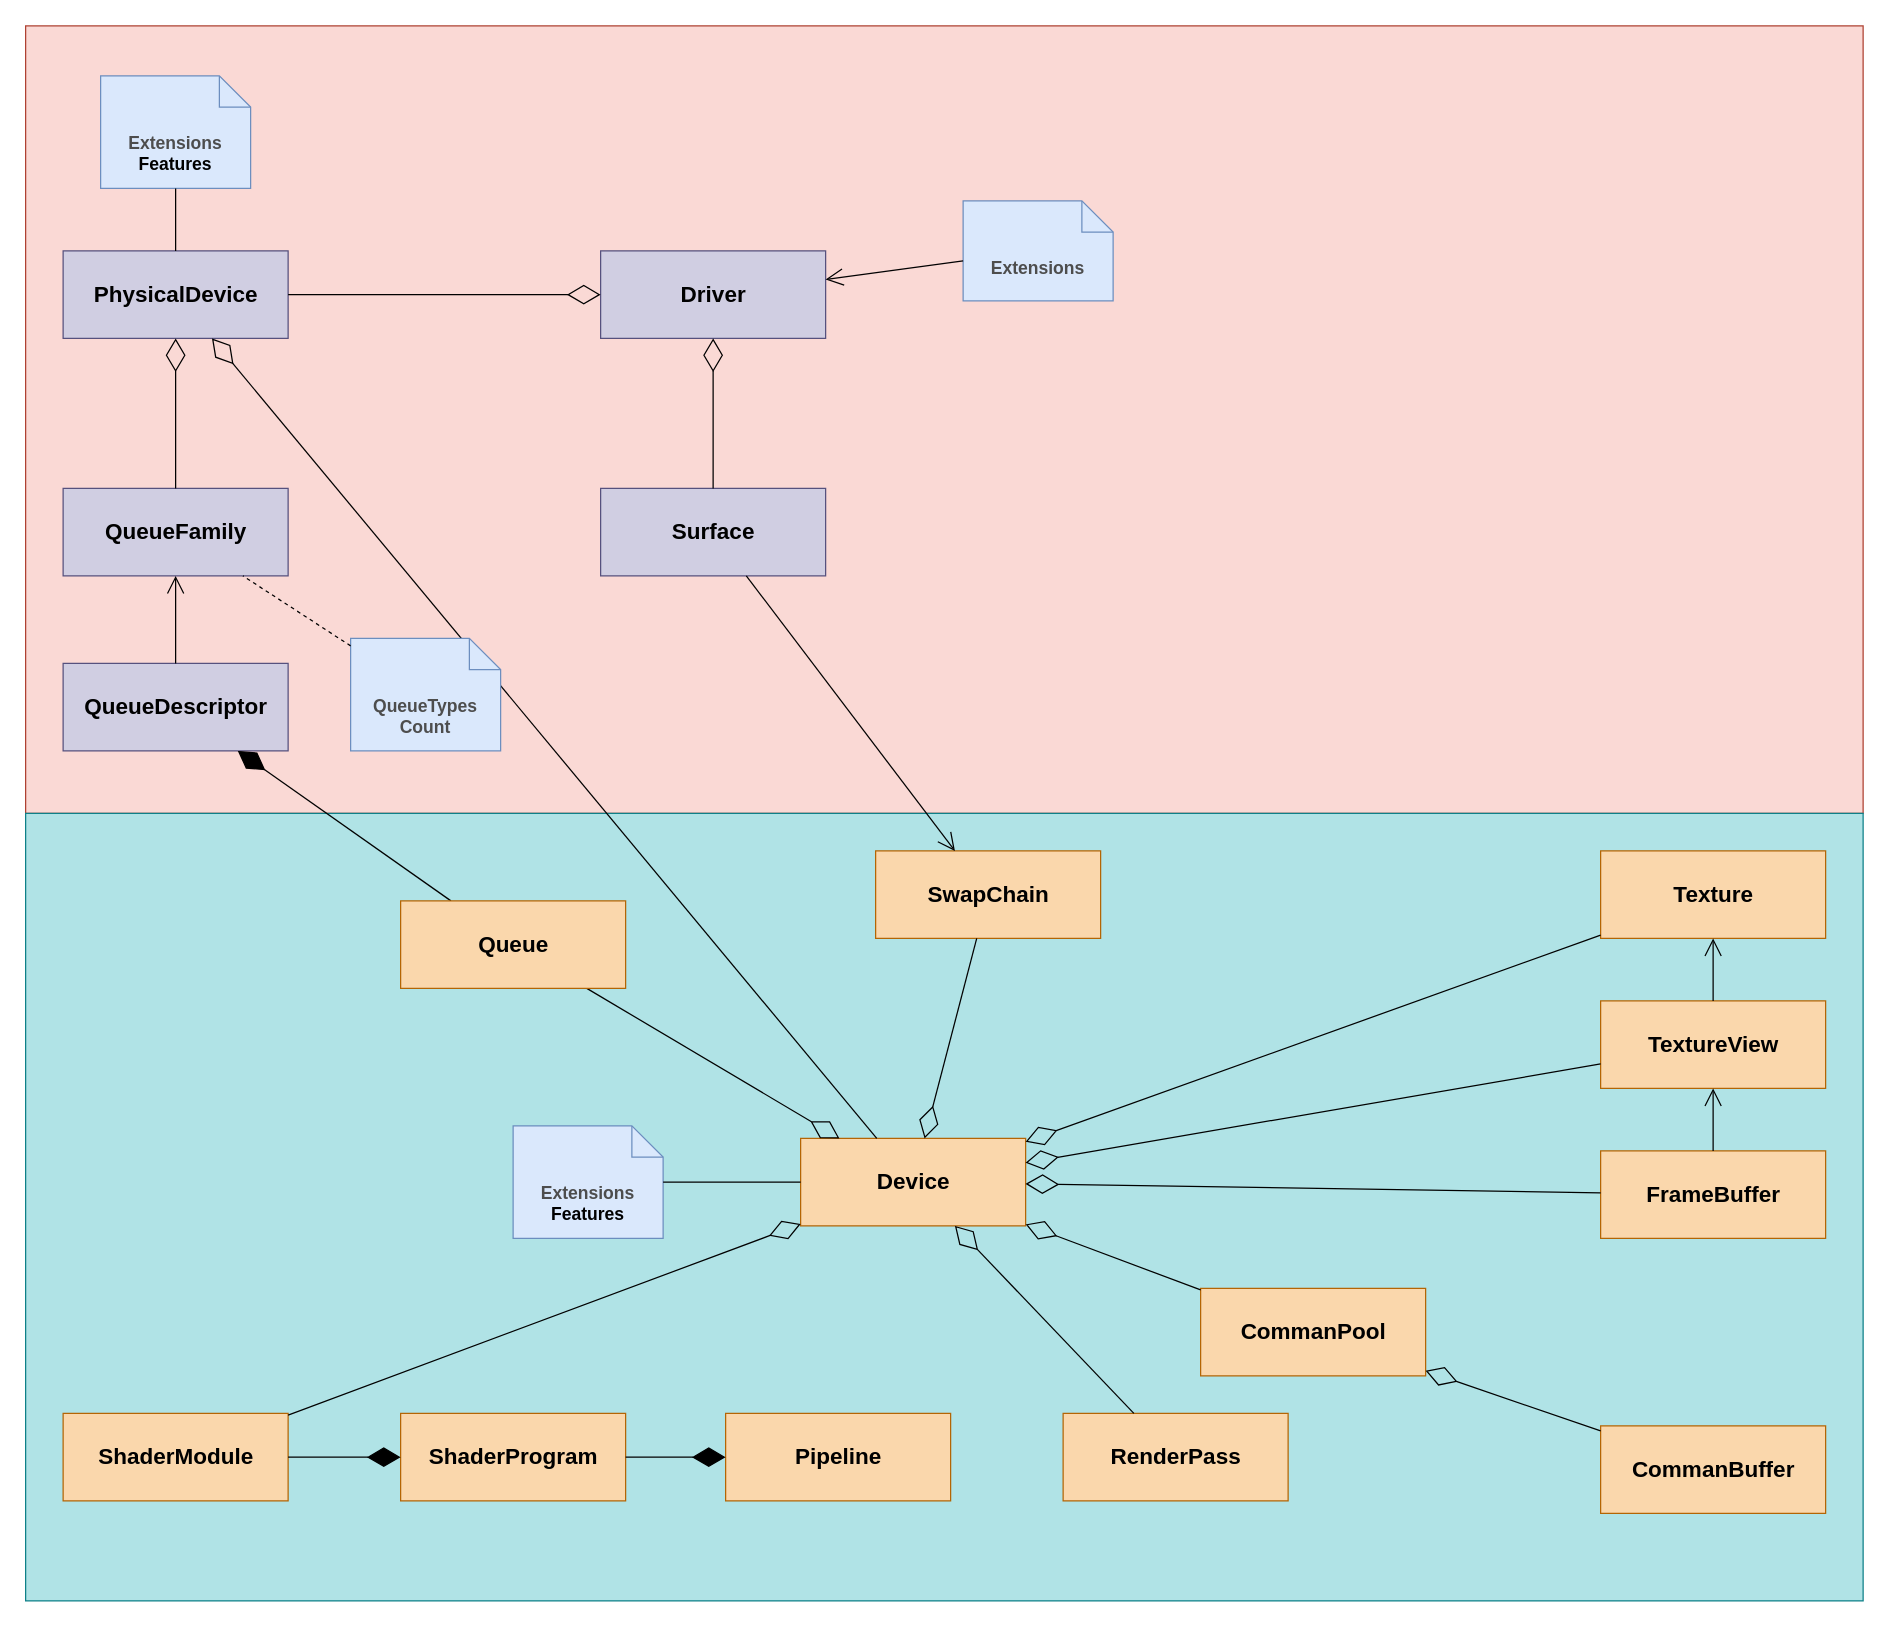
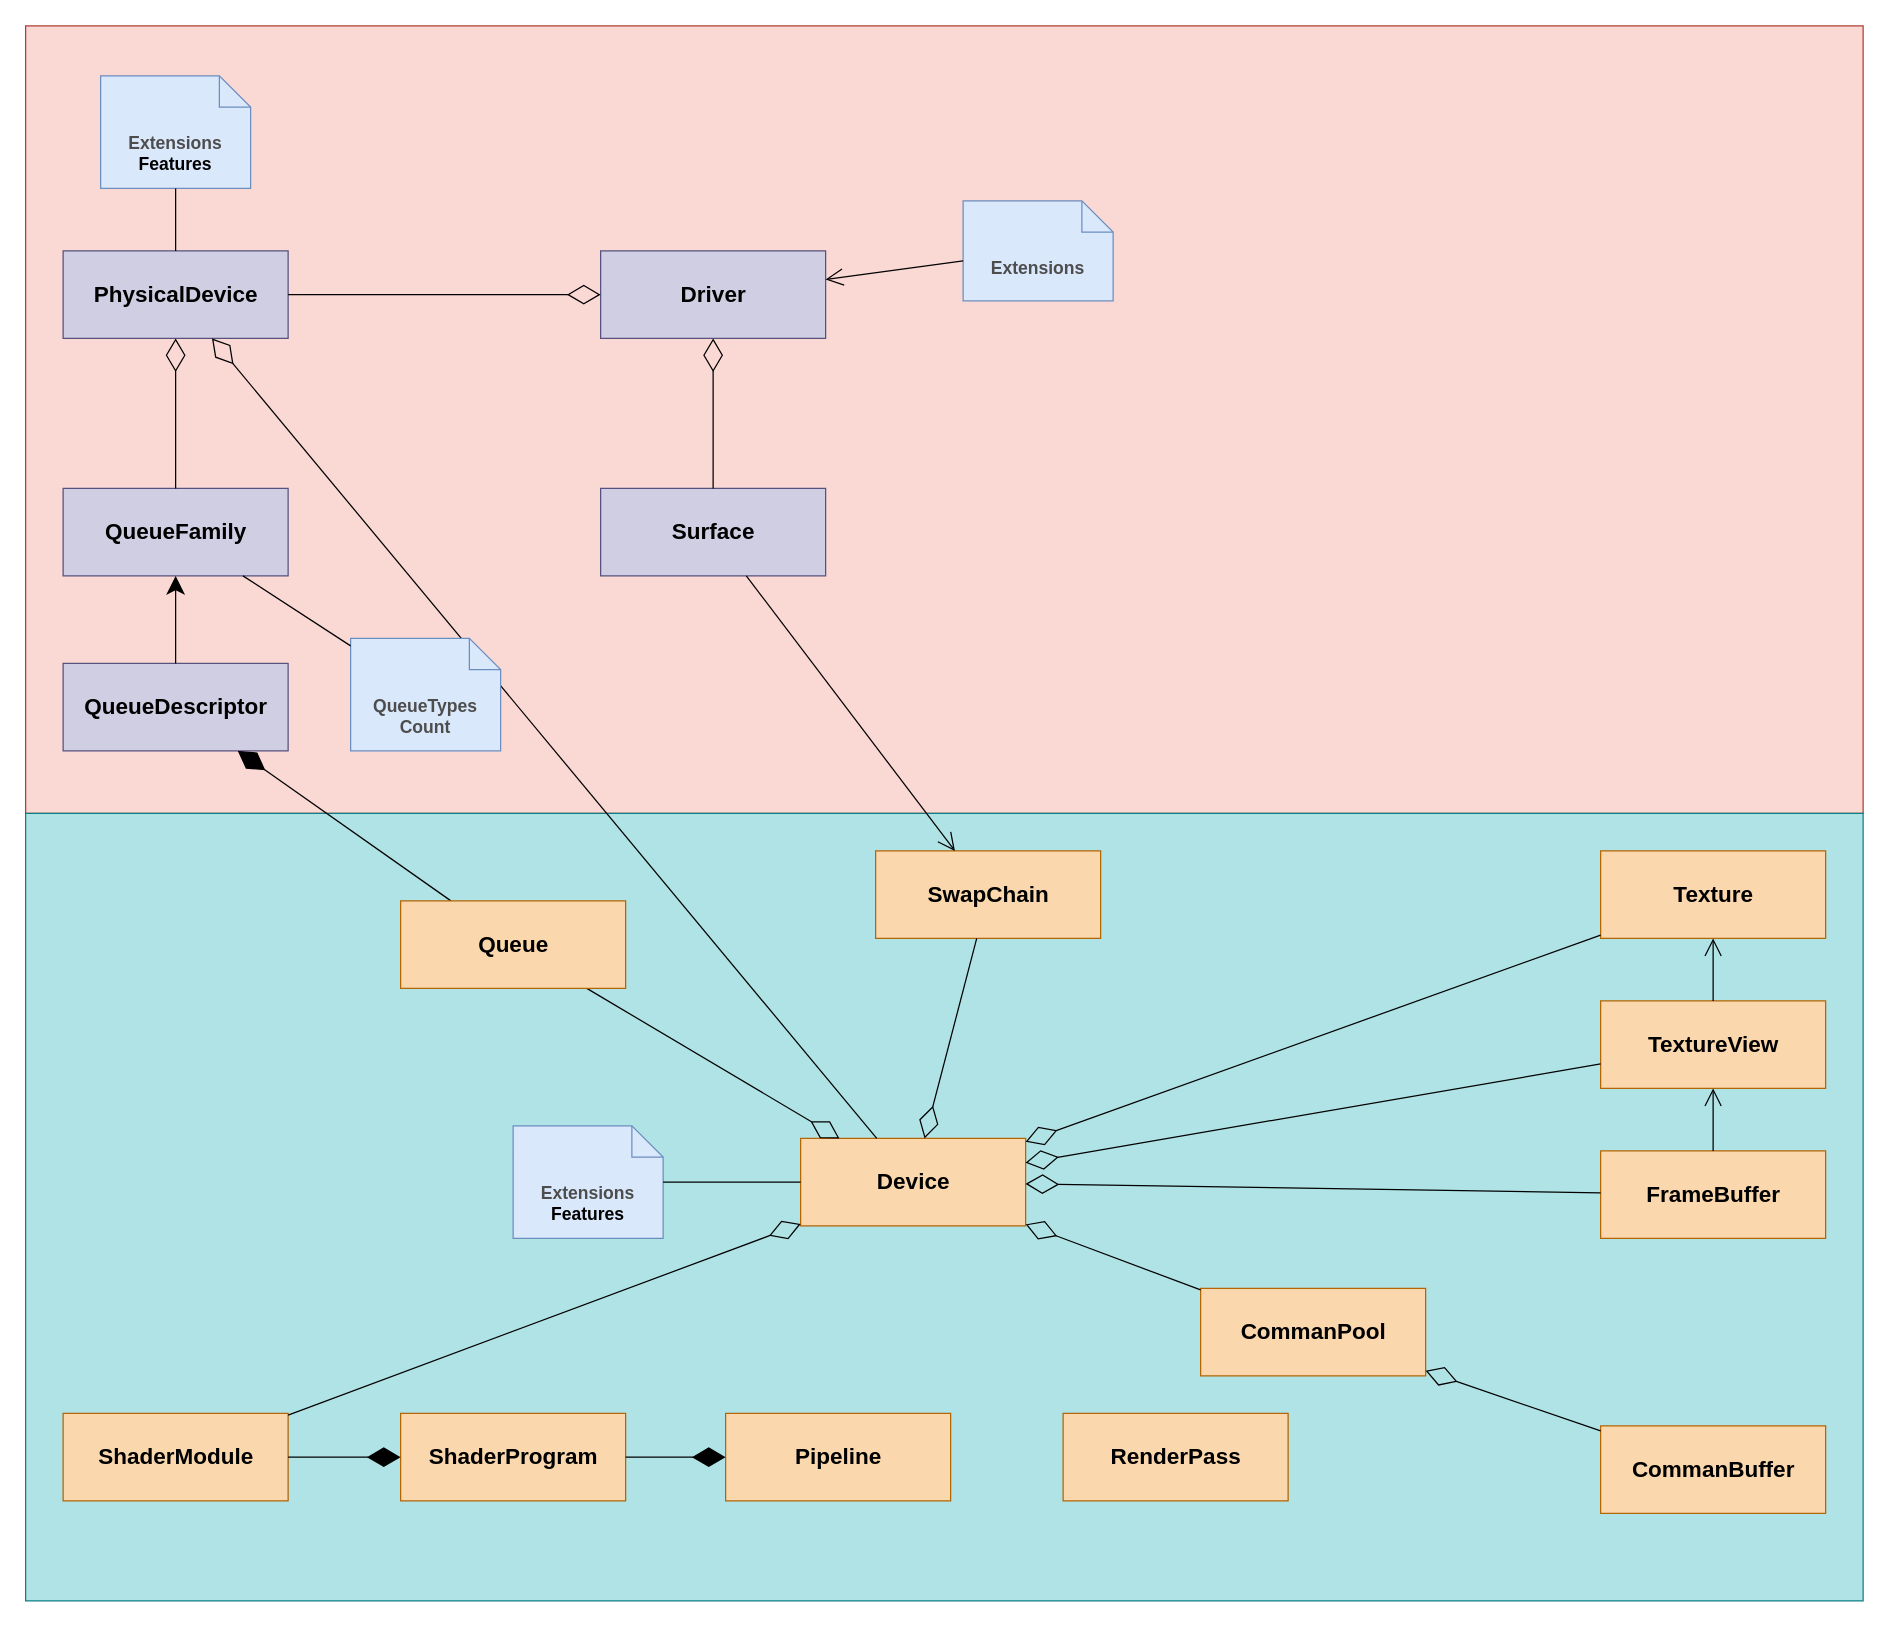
  <mxCell id="0" />
  <mxCell id="1" parent="0" />
  <mxCell id="2" value="" style="verticalLabelPosition=bottom;verticalAlign=top;html=1;shape=mxgraph.basic.rect;fillColor2=none;strokeWidth=1;size=20;indent=5;fillColor=#fad9d5;strokeColor=#ae4132;" vertex="1" parent="1"><mxGeometry x="20" y="20" width="1470" height="630" as="geometry" /></mxCell>
  <mxCell id="3" value="" style="verticalLabelPosition=bottom;verticalAlign=top;html=1;shape=mxgraph.basic.rect;fillColor2=none;strokeWidth=1;size=20;indent=5;fillColor=#b0e3e6;strokeColor=#0e8088;" vertex="1" parent="1"><mxGeometry x="20" y="650" width="1470" height="630" as="geometry" /></mxCell>
  <mxCell id="4" value="&lt;h2&gt;PhysicalDevice&lt;/h2&gt;" style="html=1;fillColor=#d0cee2;strokeColor=#56517e;" vertex="1" parent="1"><mxGeometry x="50" y="200" width="180" height="70" as="geometry" /></mxCell>
  <mxCell id="5" value="&lt;h2&gt;Driver&lt;/h2&gt;" style="html=1;fillColor=#d0cee2;strokeColor=#56517e;" vertex="1" parent="1"><mxGeometry x="480" y="200" width="180" height="70" as="geometry" /></mxCell>
  <mxCell id="6" value="&lt;h2&gt;Surface&lt;/h2&gt;" style="html=1;fillColor=#d0cee2;strokeColor=#56517e;" vertex="1" parent="1"><mxGeometry x="480" y="390" width="180" height="70" as="geometry" /></mxCell>
  <mxCell id="7" value="&lt;h2&gt;Device&lt;/h2&gt;" style="html=1;fillColor=#fad7ac;strokeColor=#b46504;" vertex="1" parent="1"><mxGeometry x="640" y="910" width="180" height="70" as="geometry" /></mxCell>
  <mxCell id="8" value="&lt;h2&gt;QueueFamily&lt;/h2&gt;" style="html=1;fillColor=#d0cee2;strokeColor=#56517e;" vertex="1" parent="1"><mxGeometry x="50" y="390" width="180" height="70" as="geometry" /></mxCell>
  <mxCell id="9" value="&lt;h2&gt;SwapChain&lt;/h2&gt;" style="html=1;fillColor=#fad7ac;strokeColor=#b46504;" vertex="1" parent="1"><mxGeometry x="700" y="680" width="180" height="70" as="geometry" /></mxCell>
  <mxCell id="10" value="&lt;h2&gt;FrameBuffer&lt;/h2&gt;" style="html=1;fillColor=#fad7ac;strokeColor=#b46504;" vertex="1" parent="1"><mxGeometry x="1280" y="920" width="180" height="70" as="geometry" /></mxCell>
  <mxCell id="11" value="&lt;h2&gt;Texture&lt;/h2&gt;" style="html=1;fillColor=#fad7ac;strokeColor=#b46504;" vertex="1" parent="1"><mxGeometry x="1280" y="680" width="180" height="70" as="geometry" /></mxCell>
  <mxCell id="12" value="&lt;h2&gt;TextureView&lt;/h2&gt;" style="html=1;fillColor=#fad7ac;strokeColor=#b46504;" vertex="1" parent="1"><mxGeometry x="1280" y="800" width="180" height="70" as="geometry" /></mxCell>
  <mxCell id="13" value="&lt;h2&gt;CommanPool&lt;/h2&gt;" style="html=1;fillColor=#fad7ac;strokeColor=#b46504;" vertex="1" parent="1"><mxGeometry x="960" y="1030" width="180" height="70" as="geometry" /></mxCell>
  <mxCell id="14" value="&lt;h2&gt;CommanBuffer&lt;/h2&gt;" style="html=1;fillColor=#fad7ac;strokeColor=#b46504;" vertex="1" parent="1"><mxGeometry x="1280" y="1140" width="180" height="70" as="geometry" /></mxCell>
  <mxCell id="15" value="&lt;h2&gt;ShaderProgram&lt;/h2&gt;" style="html=1;fillColor=#fad7ac;strokeColor=#b46504;" vertex="1" parent="1"><mxGeometry x="320" y="1130" width="180" height="70" as="geometry" /></mxCell>
  <mxCell id="16" value="&lt;h2&gt;ShaderModule&lt;/h2&gt;" style="html=1;fillColor=#fad7ac;strokeColor=#b46504;" vertex="1" parent="1"><mxGeometry x="50" y="1130" width="180" height="70" as="geometry" /></mxCell>
  <mxCell id="17" value="&lt;h2&gt;Pipeline&lt;/h2&gt;" style="html=1;fillColor=#fad7ac;strokeColor=#b46504;" vertex="1" parent="1"><mxGeometry x="580" y="1130" width="180" height="70" as="geometry" /></mxCell>
  <mxCell id="18" value="&lt;h2&gt;RenderPass&lt;/h2&gt;" style="html=1;fillColor=#fad7ac;strokeColor=#b46504;" vertex="1" parent="1"><mxGeometry x="850" y="1130" width="180" height="70" as="geometry" /></mxCell>
  <mxCell id="19" value="&lt;h3&gt;&lt;font color=&quot;#4d4d4d&quot;&gt;Extensions&lt;/font&gt;&lt;/h3&gt;" style="shape=note2;boundedLbl=1;whiteSpace=wrap;html=1;size=25;verticalAlign=top;align=center;fillColor=#dae8fc;strokeColor=#6c8ebf;" vertex="1" parent="1"><mxGeometry x="770" y="160" width="120" height="80" as="geometry" /></mxCell>
  <mxCell id="20" value="" style="endArrow=open;endFill=0;endSize=12;html=1;" edge="1" parent="1" source="19" target="5"><mxGeometry width="160" relative="1" as="geometry"><mxPoint x="910" y="240" as="sourcePoint" /><mxPoint x="520" y="120" as="targetPoint" /></mxGeometry></mxCell>
  <mxCell id="21" value="&lt;h3&gt;&lt;font color=&quot;#4d4d4d&quot;&gt;Extensions&lt;br&gt;&lt;/font&gt;Features&lt;/h3&gt;" style="shape=note2;boundedLbl=1;whiteSpace=wrap;html=1;size=25;verticalAlign=top;align=center;fillColor=#dae8fc;strokeColor=#6c8ebf;" vertex="1" parent="1"><mxGeometry x="80" y="60" width="120" height="90" as="geometry" /></mxCell>
  <mxCell id="22" value="" style="endArrow=none;endFill=0;endSize=12;html=1;" edge="1" parent="1" source="21" target="4"><mxGeometry width="160" relative="1" as="geometry"><mxPoint x="460" y="250" as="sourcePoint" /><mxPoint x="50" y="201.429" as="targetPoint" /></mxGeometry></mxCell>
  <mxCell id="23" value="" style="endArrow=diamondThin;endFill=0;endSize=24;html=1;" edge="1" parent="1" source="4" target="5"><mxGeometry width="160" relative="1" as="geometry"><mxPoint x="380" y="210" as="sourcePoint" /><mxPoint x="420" y="110" as="targetPoint" /></mxGeometry></mxCell>
  <mxCell id="24" value="" style="endArrow=diamondThin;endFill=0;endSize=24;html=1;" edge="1" parent="1" source="7" target="4"><mxGeometry width="160" relative="1" as="geometry"><mxPoint x="330" y="245" as="sourcePoint" /><mxPoint x="490" y="245" as="targetPoint" /></mxGeometry></mxCell>
  <mxCell id="25" value="" style="endArrow=diamondThin;endFill=0;endSize=24;html=1;" edge="1" parent="1" source="8" target="4"><mxGeometry width="160" relative="1" as="geometry"><mxPoint x="240" y="245" as="sourcePoint" /><mxPoint x="400" y="245" as="targetPoint" /></mxGeometry></mxCell>
  <mxCell id="26" value="&lt;h3&gt;&lt;font color=&quot;#4d4d4d&quot;&gt;QueueTypes&lt;br&gt;Count&lt;/font&gt;&lt;/h3&gt;" style="shape=note2;boundedLbl=1;whiteSpace=wrap;html=1;size=25;verticalAlign=top;align=center;fillColor=#dae8fc;strokeColor=#6c8ebf;" vertex="1" parent="1"><mxGeometry x="280" y="510" width="120" height="90" as="geometry" /></mxCell>
  <mxCell id="27" value="&lt;h3&gt;&lt;font color=&quot;#4d4d4d&quot;&gt;Extensions&lt;br&gt;&lt;/font&gt;Features&lt;/h3&gt;" style="shape=note2;boundedLbl=1;whiteSpace=wrap;html=1;size=25;verticalAlign=top;align=center;fillColor=#dae8fc;strokeColor=#6c8ebf;" vertex="1" parent="1"><mxGeometry x="410" y="900" width="120" height="90" as="geometry" /></mxCell>
  <mxCell id="28" value="&lt;h2&gt;QueueDescriptor&lt;/h2&gt;" style="html=1;fillColor=#d0cee2;strokeColor=#56517e;" vertex="1" parent="1"><mxGeometry x="50" y="530" width="180" height="70" as="geometry" /></mxCell>
- <mxCell id="29" value="" style="endArrow=open;endFill=1;endSize=12;html=1;" edge="1" parent="1" source="28" target="8"><mxGeometry width="160" relative="1" as="geometry"><mxPoint x="300" y="480" as="sourcePoint" /><mxPoint x="460" y="480" as="targetPoint" /></mxGeometry></mxCell>
- <mxCell id="30" value="" style="endArrow=none;endFill=0;endSize=12;html=1;dashed=1;" edge="1" parent="1" source="26" target="8"><mxGeometry width="160" relative="1" as="geometry"><mxPoint x="0" y="202.143" as="sourcePoint" /><mxPoint x="60" y="219.286" as="targetPoint" /></mxGeometry></mxCell>
+ <mxCell id="29" value="" style="endArrow=classic;endFill=1;endSize=12;html=1;" edge="1" parent="1" source="28" target="8"><mxGeometry width="160" relative="1" as="geometry"><mxPoint x="300" y="480" as="sourcePoint" /><mxPoint x="460" y="480" as="targetPoint" /></mxGeometry></mxCell>
+ <mxCell id="30" value="" style="endArrow=none;endFill=0;endSize=12;html=1;" edge="1" parent="1" source="26" target="8"><mxGeometry width="160" relative="1" as="geometry"><mxPoint x="0" y="202.143" as="sourcePoint" /><mxPoint x="60" y="219.286" as="targetPoint" /></mxGeometry></mxCell>
  <mxCell id="31" value="" style="endArrow=none;endFill=0;endSize=12;html=1;" edge="1" parent="1" source="7" target="27"><mxGeometry width="160" relative="1" as="geometry"><mxPoint x="90" y="449.286" as="sourcePoint" /><mxPoint x="150" y="443.571" as="targetPoint" /></mxGeometry></mxCell>
  <mxCell id="32" value="" style="endArrow=diamondThin;endFill=0;endSize=24;html=1;" edge="1" parent="1" source="6" target="5"><mxGeometry width="160" relative="1" as="geometry"><mxPoint x="390" y="340" as="sourcePoint" /><mxPoint x="550" y="340" as="targetPoint" /></mxGeometry></mxCell>
  <mxCell id="33" value="" style="endArrow=diamondThin;endFill=0;endSize=24;html=1;" edge="1" parent="1" source="48" target="7"><mxGeometry width="160" relative="1" as="geometry"><mxPoint x="230" y="783.983" as="sourcePoint" /><mxPoint x="600" y="780" as="targetPoint" /></mxGeometry></mxCell>
  <mxCell id="34" value="" style="endArrow=diamondThin;endFill=1;endSize=24;html=1;" edge="1" parent="1" source="48" target="28"><mxGeometry width="160" relative="1" as="geometry"><mxPoint x="140" y="720" as="sourcePoint" /><mxPoint x="510" y="780" as="targetPoint" /></mxGeometry></mxCell>
  <mxCell id="35" value="" style="endArrow=open;endFill=1;endSize=12;html=1;" edge="1" parent="1" source="6" target="9"><mxGeometry width="160" relative="1" as="geometry"><mxPoint x="440" y="620" as="sourcePoint" /><mxPoint x="880" y="450" as="targetPoint" /></mxGeometry></mxCell>
  <mxCell id="36" value="" style="endArrow=diamondThin;endFill=0;endSize=24;html=1;" edge="1" parent="1" source="9" target="7"><mxGeometry width="160" relative="1" as="geometry"><mxPoint x="330" y="788.333" as="sourcePoint" /><mxPoint x="690" y="881.667" as="targetPoint" /></mxGeometry></mxCell>
  <mxCell id="37" value="" style="endArrow=diamondThin;endFill=0;endSize=24;html=1;" edge="1" parent="1" source="12" target="7"><mxGeometry width="160" relative="1" as="geometry"><mxPoint x="852.5" y="760" as="sourcePoint" /><mxPoint x="797.5" y="870" as="targetPoint" /></mxGeometry></mxCell>
  <mxCell id="38" value="" style="endArrow=diamondThin;endFill=0;endSize=24;html=1;" edge="1" parent="1" source="11" target="7"><mxGeometry width="160" relative="1" as="geometry"><mxPoint x="1290" y="854" as="sourcePoint" /><mxPoint x="870" y="896" as="targetPoint" /></mxGeometry></mxCell>
  <mxCell id="39" value="" style="endArrow=open;endFill=1;endSize=12;html=1;" edge="1" parent="1" source="12" target="11"><mxGeometry width="160" relative="1" as="geometry"><mxPoint x="615" y="470" as="sourcePoint" /><mxPoint x="835" y="690" as="targetPoint" /></mxGeometry></mxCell>
  <mxCell id="40" value="" style="endArrow=diamondThin;endFill=0;endSize=24;html=1;" edge="1" parent="1" source="10" target="7"><mxGeometry width="160" relative="1" as="geometry"><mxPoint x="1290" y="854" as="sourcePoint" /><mxPoint x="870" y="896" as="targetPoint" /></mxGeometry></mxCell>
  <mxCell id="41" value="" style="endArrow=open;endFill=1;endSize=12;html=1;" edge="1" parent="1" source="10" target="12"><mxGeometry width="160" relative="1" as="geometry"><mxPoint x="1380" y="810" as="sourcePoint" /><mxPoint x="1380" y="760" as="targetPoint" /></mxGeometry></mxCell>
  <mxCell id="42" value="" style="endArrow=diamondThin;endFill=0;endSize=24;html=1;" edge="1" parent="1" source="13" target="7"><mxGeometry width="160" relative="1" as="geometry"><mxPoint x="1290" y="956" as="sourcePoint" /><mxPoint x="870" y="914" as="targetPoint" /></mxGeometry></mxCell>
  <mxCell id="43" value="" style="endArrow=diamondThin;endFill=0;endSize=24;html=1;" edge="1" parent="1" source="14" target="13"><mxGeometry width="160" relative="1" as="geometry"><mxPoint x="780" y="1020" as="sourcePoint" /><mxPoint x="780" y="940" as="targetPoint" /></mxGeometry></mxCell>
  <mxCell id="44" value="" style="endArrow=diamondThin;endFill=1;endSize=24;html=1;" edge="1" parent="1" source="16" target="15"><mxGeometry width="160" relative="1" as="geometry"><mxPoint x="150" y="730" as="sourcePoint" /><mxPoint x="150" y="610" as="targetPoint" /></mxGeometry></mxCell>
  <mxCell id="45" value="" style="endArrow=diamondThin;endFill=0;endSize=24;html=1;" edge="1" parent="1" source="16" target="7"><mxGeometry width="160" relative="1" as="geometry"><mxPoint x="510" y="1002.5" as="sourcePoint" /><mxPoint x="690" y="937.5" as="targetPoint" /></mxGeometry></mxCell>
  <mxCell id="46" value="" style="endArrow=diamondThin;endFill=1;endSize=24;html=1;" edge="1" parent="1" source="15" target="17"><mxGeometry width="160" relative="1" as="geometry"><mxPoint x="150" y="1190" as="sourcePoint" /><mxPoint x="150" y="1100" as="targetPoint" /></mxGeometry></mxCell>
- <mxCell id="47" value="" style="endArrow=diamondThin;endFill=0;endSize=24;html=1;" edge="1" parent="1" source="18" target="7"><mxGeometry width="160" relative="1" as="geometry"><mxPoint x="226.481" y="1190" as="sourcePoint" /><mxPoint x="663.519" y="990" as="targetPoint" /></mxGeometry></mxCell>
  <mxCell id="48" value="&lt;h2&gt;Queue&lt;/h2&gt;" style="html=1;fillColor=#fad7ac;strokeColor=#b46504;" vertex="1" parent="1"><mxGeometry x="320" y="720" width="180" height="70" as="geometry" /></mxCell>
